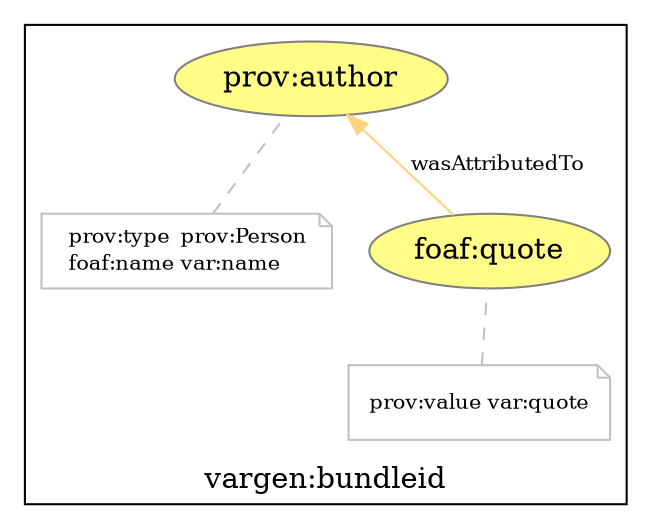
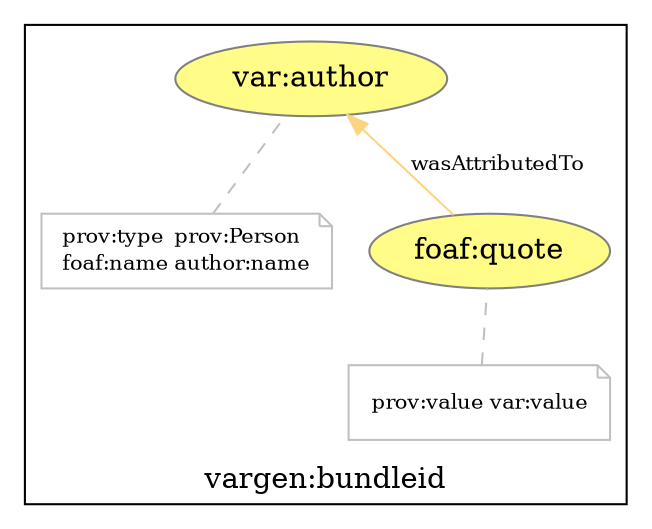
  digraph {
    rankdir=BT
    node [color="#808080" shape=oval]
    edge [color=gray arrowhead=none style=dashed]
    n1 [fillcolor="#FFFC87" height=0.5 label="foaf:quote" style=filled width=1.2277]
-   n2 [fillcolor="#FFFC87" height=0.5 label="prov:author" style=filled width=1.2999]
-   n3 [color=gray fontcolor=black fontsize=10 height=0.5 label=<<TABLE cellpadding="0" border="0">     <TR>         <TD align="left" href="http://www.w3.org/ns/prov#value">prov:value</TD>         <TD align="left">var:quote</TD>     </TR>     </TABLE>> shape=note width=1.4167]
-   n4 [color=gray fontcolor=black fontsize=10 height=0.5 label=<<TABLE cellpadding="0" border="0">     <TR>         <TD align="left" href="http://www.w3.org/ns/prov#type">prov:type</TD>         <TD align="left">prov:Person</TD>     </TR>     <TR>         <TD align="left" href="http://xmlns.com/foaf/0.1/name">foaf:name</TD>         <TD align="left">var:name</TD>     </TR>     </TABLE>> shape=note width=1.5417]
+   n2 [fillcolor="#FFFC87" height=0.5 label="var:author" style=filled width=1.2999]
+   n3 [color=gray fontcolor=black fontsize=10 height=0.5 label=<<TABLE cellpadding="0" border="0">     <TR>         <TD align="left" href="http://www.w3.org/ns/prov#value">prov:value</TD>         <TD align="left">var:value</TD>     </TR>     </TABLE>> shape=note width=1.4167]
+   n4 [color=gray fontcolor=black fontsize=10 height=0.5 label=<<TABLE cellpadding="0" border="0">     <TR>         <TD align="left" href="http://www.w3.org/ns/prov#type">prov:type</TD>         <TD align="left">prov:Person</TD>     </TR>     <TR>         <TD align="left" href="http://xmlns.com/foaf/0.1/name">foaf:name</TD>         <TD align="left">author:name</TD>     </TR>     </TABLE>> shape=note width=1.5417]
    subgraph cluster_1 {
      label="vargen:bundleid"
      n1
      n2
      n3
      n4
    }
    n1 -> n2 [color="#FED37F" fontsize=10.0 label=wasAttributedTo arrowhead="" style=""]
    n3 -> n1
    n4 -> n2
  }
